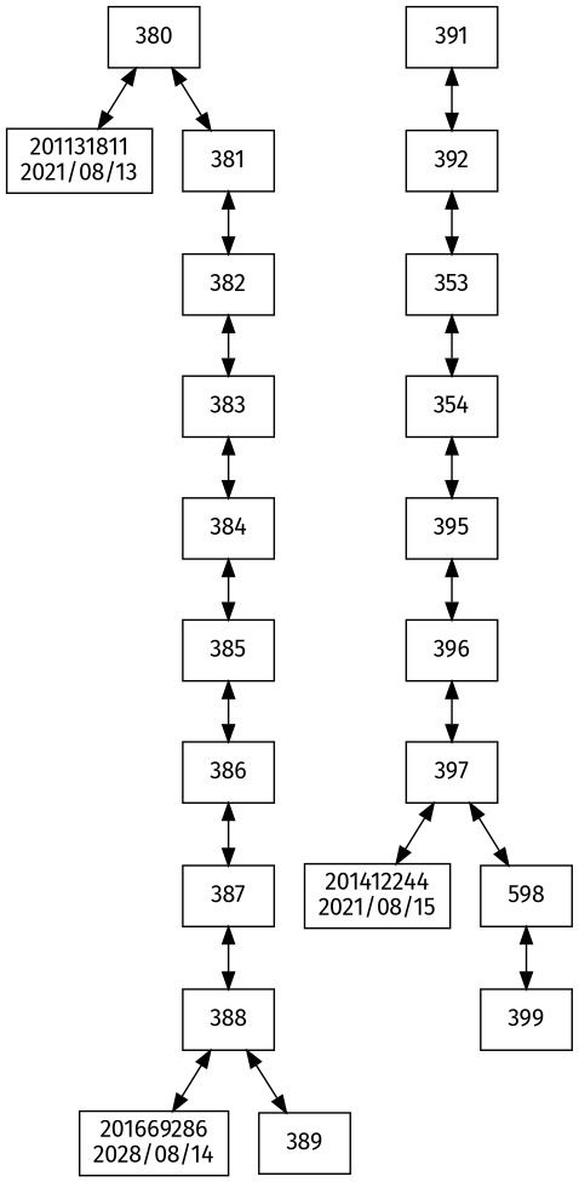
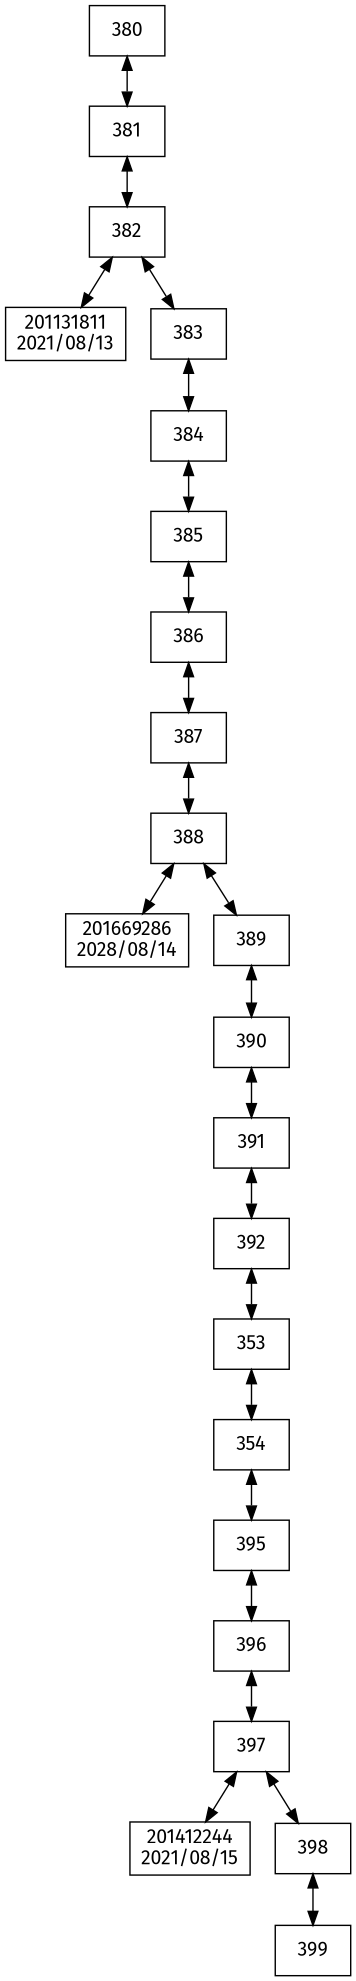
  digraph {
    compound=true
    fontname="Fira Sans"
    rankdir=TB
    node [fontname="Fira Sans" shape=box]
    edge [dir=both fontname="Fira Sans"]
    n1 [label=380]
    n2 [label="201131811\n2021/08/13"]
    n3 [label=381]
    n4 [label=382]
    n5 [label=383]
    n6 [label=384]
    n7 [label=385]
    n8 [label=386]
    n9 [label=387]
    n10 [label=388]
    n11 [label="201669286\n2028/08/14"]
    n12 [label=389]
+   n13 [label=390]
    n14 [label=391]
    n15 [label=392]
    n16 [label=353]
    n17 [label=354]
    n18 [label=395]
    n19 [label=396]
    n20 [label=397]
    n21 [label="201412244\n2021/08/15"]
-   n22 [label=598]
+   n22 [label=398]
    n23 [label=399]
-   n1 -> n2
+   n4 -> n2
    n1 -> n3
    n3 -> n4
    n4 -> n5
    n5 -> n6
    n6 -> n7
    n7 -> n8
    n8 -> n9
    n9 -> n10
    n10 -> n11
    n10 -> n12
+   n12 -> n13
+   n13 -> n14
    n14 -> n15
    n15 -> n16
    n16 -> n17
    n17 -> n18
    n18 -> n19
    n19 -> n20
    n20 -> n21
    n20 -> n22
    n22 -> n23
  }
